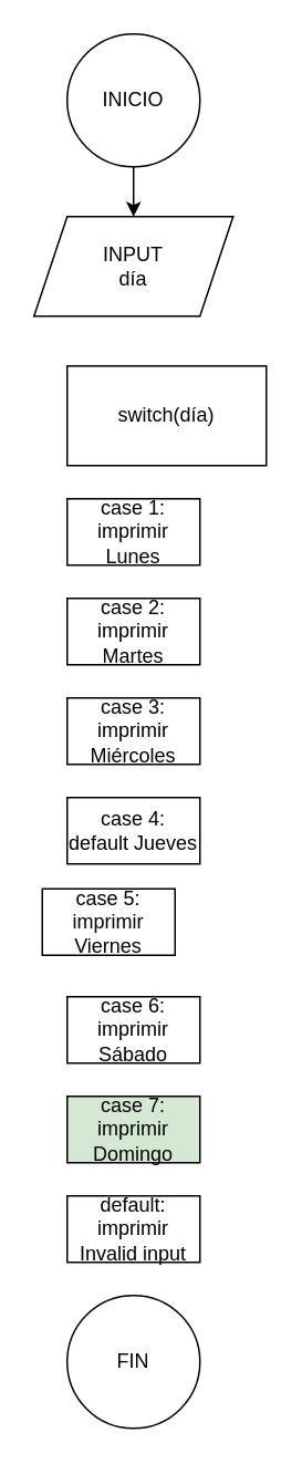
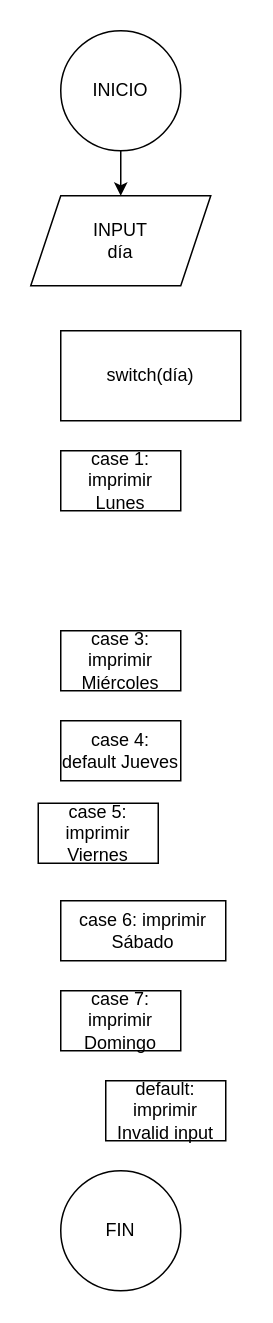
  <mxCell id="0" />
  <mxCell id="1" parent="0" />
  <mxCell id="2" value="" style="edgeStyle=orthogonalEdgeStyle;rounded=0;orthogonalLoop=1;jettySize=auto;html=1;" edge="1" parent="1" source="3" target="4"><mxGeometry relative="1" as="geometry" /></mxCell>
  <mxCell id="3" value="INICIO" style="ellipse;whiteSpace=wrap;html=1;" vertex="1" parent="1"><mxGeometry x="40" y="20" width="80" height="80" as="geometry" /></mxCell>
  <mxCell id="4" value="INPUT&lt;div&gt;día&lt;/div&gt;" style="shape=parallelogram;perimeter=parallelogramPerimeter;whiteSpace=wrap;html=1;fixedSize=1;" vertex="1" parent="1"><mxGeometry x="20" y="130" width="120" height="60" as="geometry" /></mxCell>
  <mxCell id="5" value="switch(día)" style="whiteSpace=wrap;html=1;" vertex="1" parent="1"><mxGeometry x="40" y="220" width="120" height="60" as="geometry" /></mxCell>
  <mxCell id="6" value="case 1: imprimir Lunes" style="whiteSpace=wrap;html=1;" vertex="1" parent="1"><mxGeometry x="40" y="300" width="80" height="40" as="geometry" /></mxCell>
- <mxCell id="7" value="case 2: imprimir Martes" style="whiteSpace=wrap;html=1;" vertex="1" parent="1"><mxGeometry x="40" y="360" width="80" height="40" as="geometry" /></mxCell>
  <mxCell id="8" value="case 3: imprimir Miércoles" style="whiteSpace=wrap;html=1;" vertex="1" parent="1"><mxGeometry x="40" y="420" width="80" height="40" as="geometry" /></mxCell>
  <mxCell id="9" value="case 4: default Jueves" style="whiteSpace=wrap;html=1;" vertex="1" parent="1"><mxGeometry x="40" y="480" width="80" height="40" as="geometry" /></mxCell>
  <mxCell id="10" value="case 5: imprimir Viernes" style="whiteSpace=wrap;html=1;" vertex="1" parent="1"><mxGeometry x="25" y="535" width="80" height="40" as="geometry" /></mxCell>
- <mxCell id="11" value="case 6: imprimir Sábado" style="whiteSpace=wrap;html=1;" vertex="1" parent="1"><mxGeometry x="40" y="600" width="80" height="40" as="geometry" /></mxCell>
- <mxCell id="12" value="case 7: imprimir Domingo" style="whiteSpace=wrap;html=1;fillColor=#d5e8d4;" vertex="1" parent="1"><mxGeometry x="40" y="660" width="80" height="40" as="geometry" /></mxCell>
- <mxCell id="13" value="default: imprimir Invalid input" style="whiteSpace=wrap;html=1;" vertex="1" parent="1"><mxGeometry x="40" y="720" width="80" height="40" as="geometry" /></mxCell>
+ <mxCell id="11" value="case 6: imprimir Sábado" style="whiteSpace=wrap;html=1;" vertex="1" parent="1"><mxGeometry x="40" y="600" width="110" height="40" as="geometry" /></mxCell>
+ <mxCell id="12" value="case 7: imprimir Domingo" style="whiteSpace=wrap;html=1;" vertex="1" parent="1"><mxGeometry x="40" y="660" width="80" height="40" as="geometry" /></mxCell>
+ <mxCell id="13" value="default: imprimir Invalid input" style="whiteSpace=wrap;html=1;" vertex="1" parent="1"><mxGeometry x="70" y="720" width="80" height="40" as="geometry" /></mxCell>
  <mxCell id="14" value="FIN" style="ellipse;whiteSpace=wrap;html=1;" vertex="1" parent="1"><mxGeometry x="40" y="780" width="80" height="80" as="geometry" /></mxCell>
